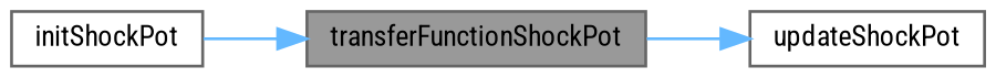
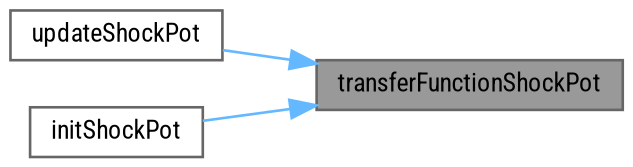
  digraph {
    fontname="Roboto Condensed"
    rankdir=RL
    node [color=grey40 fillcolor=white fontname="Roboto Condensed" fontsize=10 shape=box style=filled]
    edge [color=steelblue1 dir=back fontname="Roboto Condensed" fontsize=10 labelfontname=Helvetica labelfontsize=10 style=solid]
    n1 [color=gray40 fillcolor=grey60 fontcolor=black height=0.2 label=transferFunctionShockPot width=0.4]
    n2 [height=0.2 label=updateShockPot width=0.4]
    n3 [height=0.2 label=initShockPot width=0.4]
-   n2 -> n1
+   n1 -> n2
    n1 -> n3
  }
